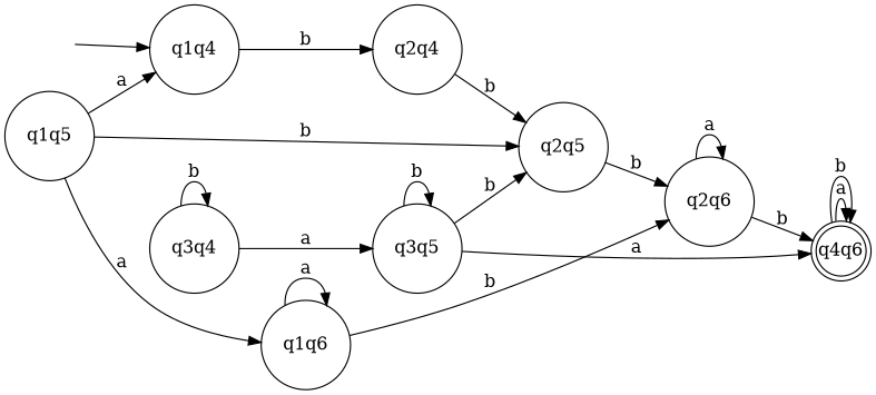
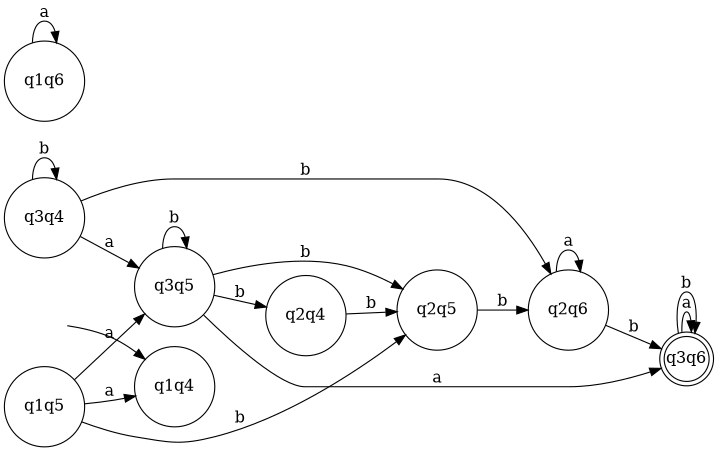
  digraph {
    rankdir=LR
    node [margin=0.1 shape=circle]
-   q3q6 [margin=0 shape=doublecircle label=q4q6]
+   q3q6 [margin=0 shape=doublecircle]
    " " [color=white width=0]
    q1q4
    q2q4
    q1q5
    q2q5
    q1q6
    q2q6
    q3q4
    q3q5
    q3q6 -> q3q6 [label=a]
    q3q6 -> q3q6 [label=b]
    " " -> q1q4
-   q1q4 -> q2q4 [label=b]
+   q3q5 -> q2q4 [label=b]
    q2q4 -> q2q5 [label=b]
    q1q5 -> q1q4 [label=a]
    q1q5 -> q2q5 [label=b]
-   q1q5 -> q1q6 [label=a]
+   q1q5 -> q3q5 [label=a]
    q2q5 -> q2q6 [label=b]
    q1q6 -> q1q6 [label=a]
-   q1q6 -> q2q6 [label=b]
+   q3q4 -> q2q6 [label=b]
    q2q6 -> q3q6 [label=b]
    q2q6 -> q2q6 [label=a]
    q3q4 -> q3q4 [label=b]
    q3q4 -> q3q5 [label=a]
    q3q5 -> q3q6 [label=a]
    q3q5 -> q2q5 [label=b]
    q3q5 -> q3q5 [label=b]
  }
